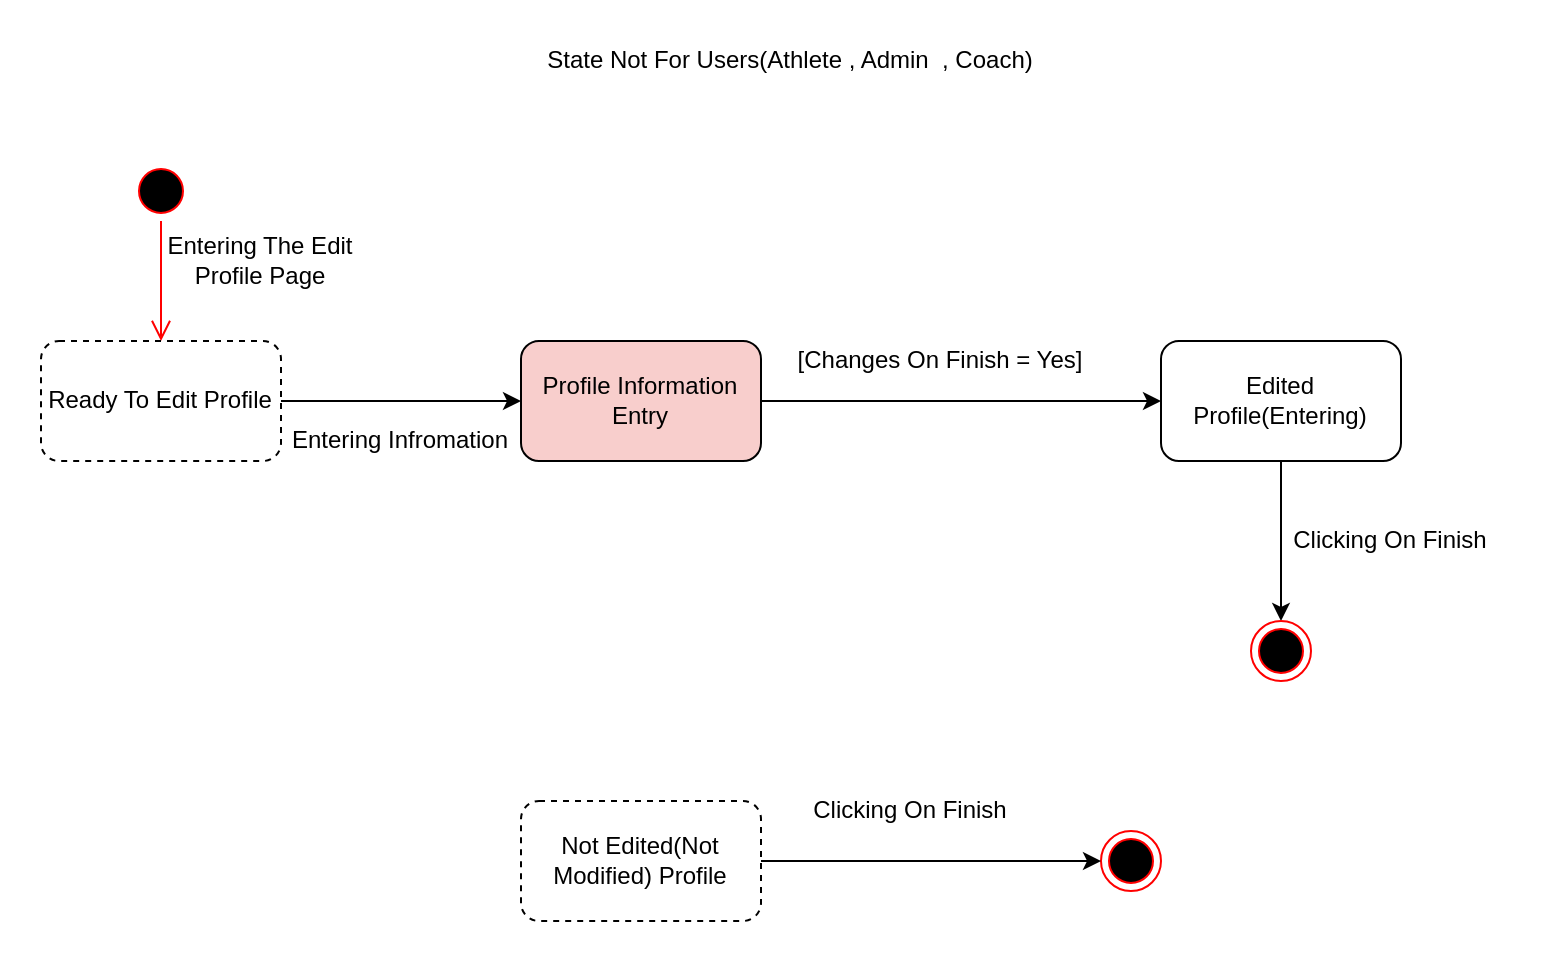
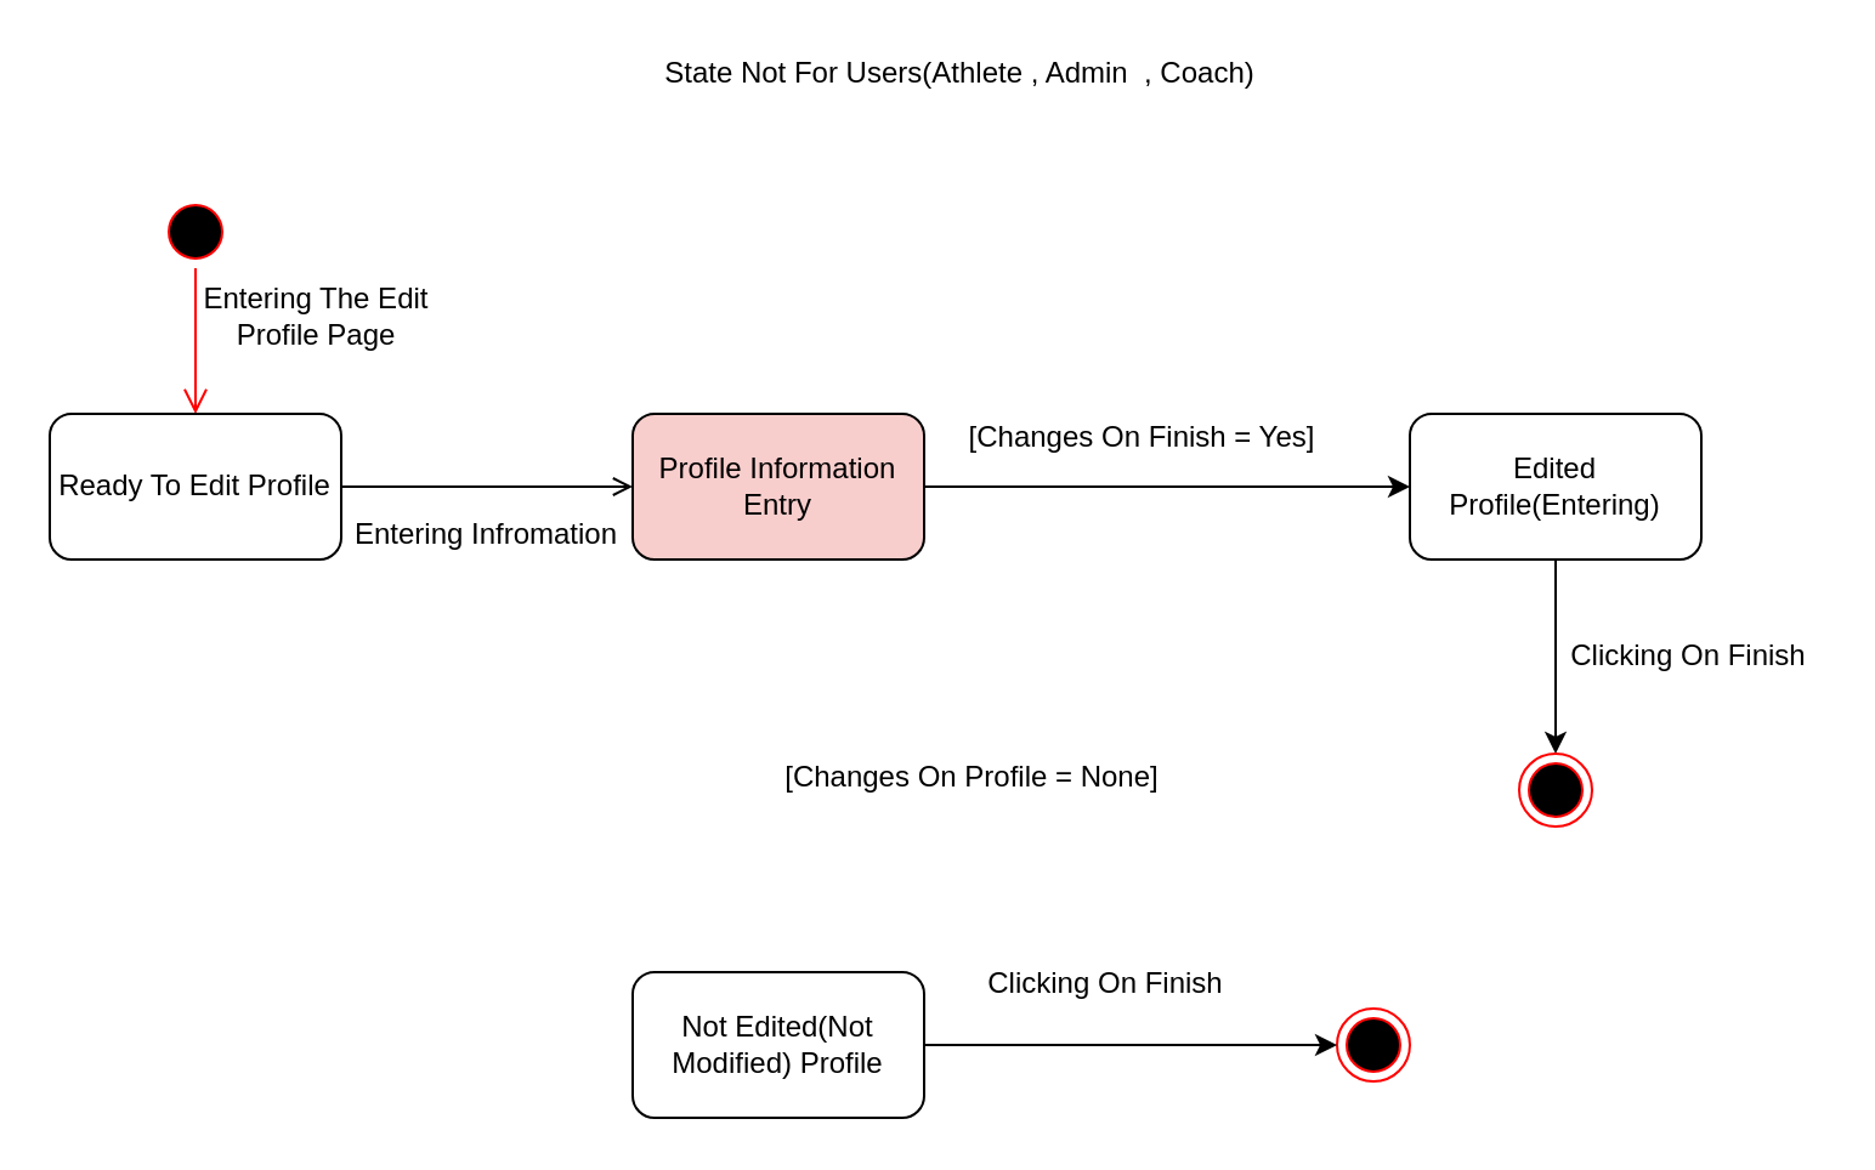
  <mxCell id="0" />
  <mxCell id="1" parent="0" />
  <mxCell id="2" value="" style="ellipse;html=1;shape=startState;fillColor=#000000;strokeColor=#ff0000;" parent="1" vertex="1"><mxGeometry x="65" y="80" width="30" height="30" as="geometry" /></mxCell>
  <mxCell id="3" value="" style="edgeStyle=orthogonalEdgeStyle;html=1;verticalAlign=bottom;endArrow=open;endSize=8;strokeColor=#ff0000;" parent="1" source="2" target="6" edge="1"><mxGeometry relative="1" as="geometry"><mxPoint x="80" y="170" as="targetPoint" /></mxGeometry></mxCell>
  <mxCell id="4" value="" style="ellipse;html=1;shape=endState;fillColor=#000000;strokeColor=#ff0000;" parent="1" vertex="1"><mxGeometry x="550" y="415" width="30" height="30" as="geometry" /></mxCell>
- <mxCell id="5" value="" style="edgeStyle=orthogonalEdgeStyle;rounded=0;orthogonalLoop=1;jettySize=auto;html=1;" parent="1" source="6" target="8" edge="1"><mxGeometry relative="1" as="geometry" /></mxCell>
- <mxCell id="6" value="Ready To Edit Profile" style="rounded=1;whiteSpace=wrap;html=1;dashed=1;" parent="1" vertex="1"><mxGeometry x="20" y="170" width="120" height="60" as="geometry" /></mxCell>
+ <mxCell id="5" value="" style="edgeStyle=orthogonalEdgeStyle;rounded=0;orthogonalLoop=1;jettySize=auto;html=1;endArrow=open;" parent="1" source="6" target="8" edge="1"><mxGeometry relative="1" as="geometry" /></mxCell>
+ <mxCell id="6" value="Ready To Edit Profile" style="rounded=1;whiteSpace=wrap;html=1;" parent="1" vertex="1"><mxGeometry x="20" y="170" width="120" height="60" as="geometry" /></mxCell>
  <mxCell id="7" value="" style="edgeStyle=orthogonalEdgeStyle;rounded=0;orthogonalLoop=1;jettySize=auto;html=1;" parent="1" source="8" target="10" edge="1"><mxGeometry relative="1" as="geometry" /></mxCell>
  <mxCell id="8" value="Profile Information Entry" style="rounded=1;whiteSpace=wrap;html=1;fillColor=#f8cecc;" parent="1" vertex="1"><mxGeometry x="260" y="170" width="120" height="60" as="geometry" /></mxCell>
  <mxCell id="9" value="" style="edgeStyle=orthogonalEdgeStyle;rounded=0;orthogonalLoop=1;jettySize=auto;html=1;" parent="1" source="10" edge="1"><mxGeometry relative="1" as="geometry"><mxPoint x="640" y="310" as="targetPoint" /></mxGeometry></mxCell>
  <mxCell id="10" value="Edited Profile(Entering)" style="rounded=1;whiteSpace=wrap;html=1;" parent="1" vertex="1"><mxGeometry x="580" y="170" width="120" height="60" as="geometry" /></mxCell>
  <mxCell id="11" value="" style="edgeStyle=orthogonalEdgeStyle;rounded=0;orthogonalLoop=1;jettySize=auto;html=1;entryX=0;entryY=0.5;entryDx=0;entryDy=0;" parent="1" source="12" target="4" edge="1"><mxGeometry relative="1" as="geometry"><mxPoint x="460" y="340" as="targetPoint" /></mxGeometry></mxCell>
- <mxCell id="12" value="Not Edited(Not Modified) Profile" style="rounded=1;whiteSpace=wrap;html=1;dashed=1;" parent="1" vertex="1"><mxGeometry x="260" y="400" width="120" height="60" as="geometry" /></mxCell>
+ <mxCell id="12" value="Not Edited(Not Modified) Profile" style="rounded=1;whiteSpace=wrap;html=1;" parent="1" vertex="1"><mxGeometry x="260" y="400" width="120" height="60" as="geometry" /></mxCell>
  <mxCell id="13" value="State Not For Users(Athlete , Admin&amp;nbsp; , Coach)" style="text;html=1;strokeColor=none;fillColor=none;align=center;verticalAlign=middle;whiteSpace=wrap;rounded=0;" parent="1" vertex="1"><mxGeometry x="180" y="20" width="430" height="20" as="geometry" /></mxCell>
  <mxCell id="14" value="Entering The Edit Profile Page" style="text;html=1;strokeColor=none;fillColor=none;align=center;verticalAlign=middle;whiteSpace=wrap;rounded=0;" parent="1" vertex="1"><mxGeometry x="80" y="120" width="100" height="20" as="geometry" /></mxCell>
  <mxCell id="15" value="Entering Infromation" style="text;html=1;strokeColor=none;fillColor=none;align=center;verticalAlign=middle;whiteSpace=wrap;rounded=0;" parent="1" vertex="1"><mxGeometry x="140" y="210" width="120" height="20" as="geometry" /></mxCell>
+ <mxCell id="16" value="[Changes On Profile = None]" style="text;html=1;strokeColor=none;fillColor=none;align=center;verticalAlign=middle;whiteSpace=wrap;rounded=0;" parent="1" vertex="1"><mxGeometry x="320" y="310" width="160" height="20" as="geometry" /></mxCell>
  <mxCell id="17" value="[Changes On Finish = Yes]" style="text;html=1;strokeColor=none;fillColor=none;align=center;verticalAlign=middle;whiteSpace=wrap;rounded=0;" parent="1" vertex="1"><mxGeometry x="390" y="170" width="160" height="20" as="geometry" /></mxCell>
  <mxCell id="18" value="" style="ellipse;html=1;shape=endState;fillColor=#000000;strokeColor=#ff0000;" parent="1" vertex="1"><mxGeometry x="625" y="310" width="30" height="30" as="geometry" /></mxCell>
  <mxCell id="19" value="Clicking On Finish" style="text;html=1;strokeColor=none;fillColor=none;align=center;verticalAlign=middle;whiteSpace=wrap;rounded=0;" vertex="1" parent="1"><mxGeometry x="400" y="395" width="110" height="20" as="geometry" /></mxCell>
  <mxCell id="20" value="Clicking On Finish" style="text;html=1;strokeColor=none;fillColor=none;align=center;verticalAlign=middle;whiteSpace=wrap;rounded=0;" vertex="1" parent="1"><mxGeometry x="640" y="260" width="110" height="20" as="geometry" /></mxCell>
